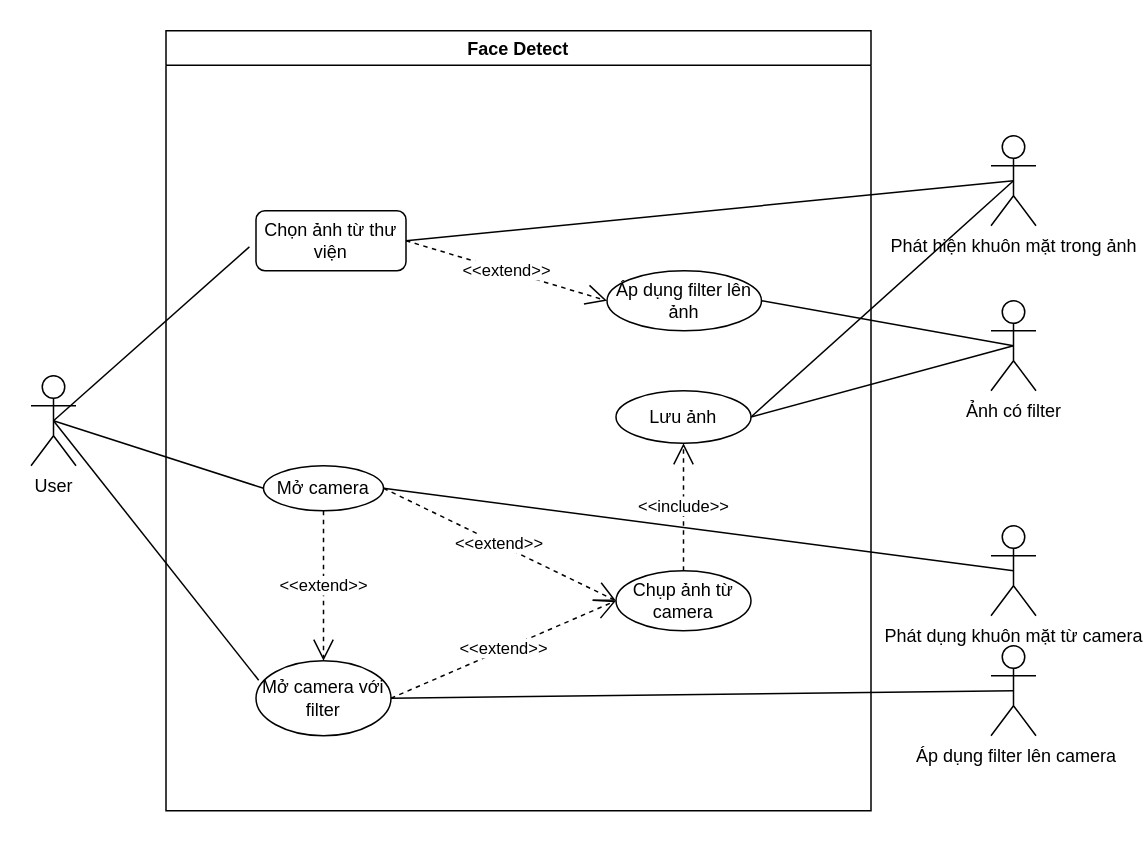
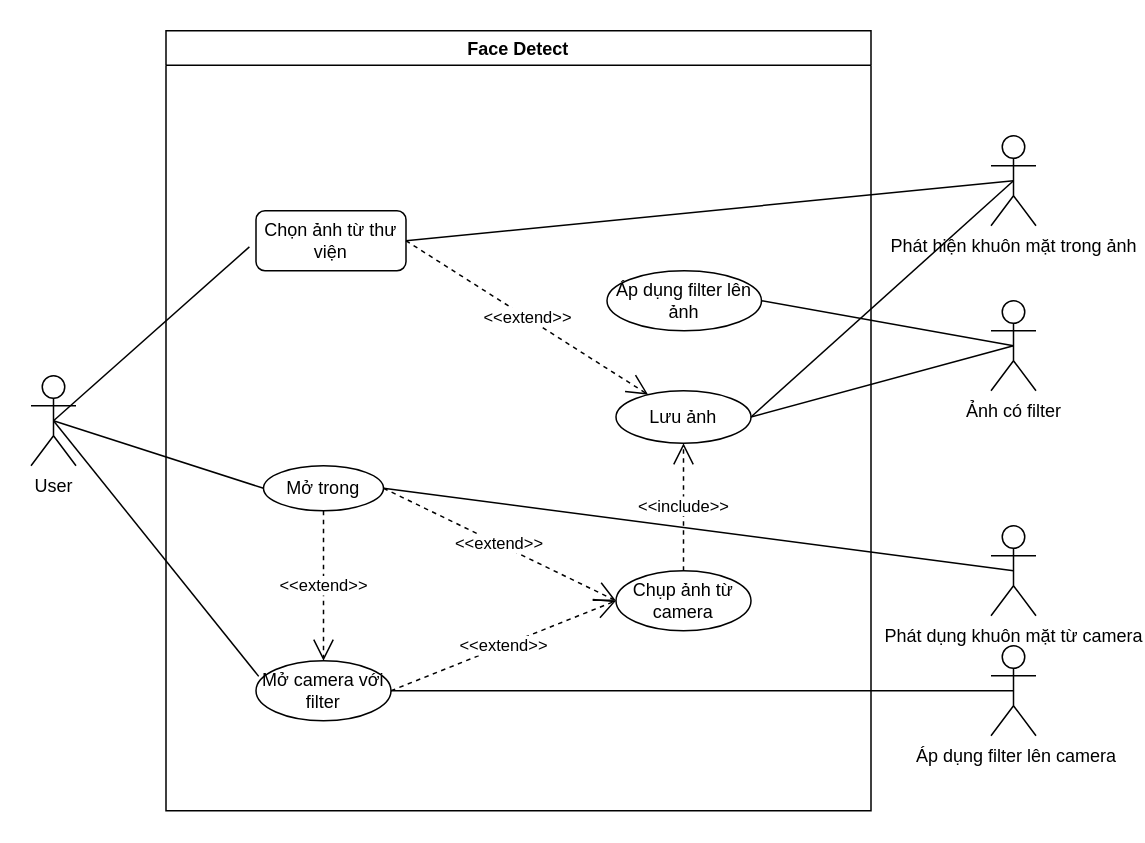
  <mxCell id="0" />
  <mxCell id="1" parent="0" />
  <mxCell id="2" value="User" style="shape=umlActor;verticalLabelPosition=bottom;verticalAlign=top;html=1;" parent="1" vertex="1"><mxGeometry x="20" y="250" width="30" height="60" as="geometry" /></mxCell>
  <mxCell id="3" value="Face Detect" style="swimlane;" parent="1" vertex="1"><mxGeometry x="110" y="20" width="470" height="520" as="geometry" /></mxCell>
  <mxCell id="4" value="Chọn ảnh từ thư viện" style="whiteSpace=wrap;html=1;align=center;rounded=1;" parent="3" vertex="1"><mxGeometry x="60" y="120" width="100" height="40" as="geometry" /></mxCell>
- <mxCell id="5" value="Mở camera" style="ellipse;whiteSpace=wrap;html=1;align=center;" parent="3" vertex="1"><mxGeometry x="65" y="290" width="80" height="30" as="geometry" /></mxCell>
- <mxCell id="6" value="Mở camera với filter" style="ellipse;whiteSpace=wrap;html=1;" vertex="1" parent="3"><mxGeometry x="60" y="420" width="90" height="50" as="geometry" /></mxCell>
+ <mxCell id="5" value="Mở trong" style="ellipse;whiteSpace=wrap;html=1;align=center;" parent="3" vertex="1"><mxGeometry x="65" y="290" width="80" height="30" as="geometry" /></mxCell>
+ <mxCell id="6" value="Mở camera với filter" style="ellipse;whiteSpace=wrap;html=1;" vertex="1" parent="3"><mxGeometry x="60" y="420" width="90" height="40" as="geometry" /></mxCell>
  <mxCell id="7" value="Áp dụng filter lên ảnh" style="ellipse;whiteSpace=wrap;html=1;" vertex="1" parent="3"><mxGeometry x="294" y="160" width="103" height="40" as="geometry" /></mxCell>
  <mxCell id="8" value="Chụp ảnh từ camera" style="ellipse;whiteSpace=wrap;html=1;" vertex="1" parent="3"><mxGeometry x="300" y="360" width="90" height="40" as="geometry" /></mxCell>
- <mxCell id="9" value="&amp;lt;&amp;lt;extend&amp;gt;&amp;gt;" style="endArrow=open;endSize=12;dashed=1;html=1;rounded=0;exitX=1;exitY=0.5;exitDx=0;exitDy=0;entryX=0;entryY=0.5;entryDx=0;entryDy=0;" edge="1" parent="3" source="4" target="7"><mxGeometry width="160" relative="1" as="geometry"><mxPoint x="174" y="139.5" as="sourcePoint" /><mxPoint x="334" y="139.5" as="targetPoint" /></mxGeometry></mxCell>
+ <mxCell id="9" value="&amp;lt;&amp;lt;extend&amp;gt;&amp;gt;" style="endArrow=open;endSize=12;dashed=1;html=1;rounded=0;exitX=1;exitY=0.5;exitDx=0;exitDy=0;" edge="1" parent="3" source="4" target="13"><mxGeometry width="160" relative="1" as="geometry"><mxPoint x="174" y="139.5" as="sourcePoint" /><mxPoint x="334" y="139.5" as="targetPoint" /></mxGeometry></mxCell>
  <mxCell id="10" value="&amp;lt;&amp;lt;extend&amp;gt;&amp;gt;" style="endArrow=open;endSize=12;dashed=1;html=1;rounded=0;exitX=0.5;exitY=1;exitDx=0;exitDy=0;entryX=0.5;entryY=0;entryDx=0;entryDy=0;" edge="1" parent="3" source="5" target="6"><mxGeometry width="160" relative="1" as="geometry"><mxPoint x="110" y="270" as="sourcePoint" /><mxPoint x="195" y="307" as="targetPoint" /></mxGeometry></mxCell>
  <mxCell id="11" value="&amp;lt;&amp;lt;extend&amp;gt;&amp;gt;" style="endArrow=open;endSize=12;dashed=1;html=1;rounded=0;exitX=1;exitY=0.5;exitDx=0;exitDy=0;entryX=0;entryY=0.5;entryDx=0;entryDy=0;" edge="1" parent="3" source="5" target="8"><mxGeometry width="160" relative="1" as="geometry"><mxPoint x="240" y="245" as="sourcePoint" /><mxPoint x="240" y="325" as="targetPoint" /></mxGeometry></mxCell>
  <mxCell id="12" value="&amp;lt;&amp;lt;extend&amp;gt;&amp;gt;" style="endArrow=open;endSize=12;dashed=1;html=1;rounded=0;exitX=1;exitY=0.5;exitDx=0;exitDy=0;entryX=0;entryY=0.5;entryDx=0;entryDy=0;" edge="1" parent="3" source="6" target="8"><mxGeometry width="160" relative="1" as="geometry"><mxPoint x="180" y="370" as="sourcePoint" /><mxPoint x="264" y="410" as="targetPoint" /></mxGeometry></mxCell>
  <mxCell id="13" value="Lưu ảnh" style="ellipse;whiteSpace=wrap;html=1;" vertex="1" parent="3"><mxGeometry x="300" y="240" width="90" height="35" as="geometry" /></mxCell>
  <mxCell id="14" value="&amp;lt;&amp;lt;include&amp;gt;&amp;gt;" style="endArrow=open;endSize=12;dashed=1;html=1;rounded=0;exitX=0.5;exitY=0;exitDx=0;exitDy=0;" edge="1" parent="3" source="8" target="13"><mxGeometry width="160" relative="1" as="geometry"><mxPoint x="294" y="350" as="sourcePoint" /><mxPoint x="350" y="310" as="targetPoint" /></mxGeometry></mxCell>
  <mxCell id="15" value="" style="endArrow=none;html=1;rounded=0;exitX=0.5;exitY=0.5;exitDx=0;exitDy=0;exitPerimeter=0;entryX=-0.044;entryY=0.602;entryDx=0;entryDy=0;entryPerimeter=0;" parent="1" source="2" target="4" edge="1"><mxGeometry relative="1" as="geometry"><mxPoint x="70" y="239.63" as="sourcePoint" /><mxPoint x="230" y="239.63" as="targetPoint" /></mxGeometry></mxCell>
  <mxCell id="16" value="" style="endArrow=none;html=1;rounded=0;exitX=0.5;exitY=0.5;exitDx=0;exitDy=0;exitPerimeter=0;entryX=0;entryY=0.5;entryDx=0;entryDy=0;" parent="1" source="2" target="5" edge="1"><mxGeometry relative="1" as="geometry"><mxPoint x="90" y="310" as="sourcePoint" /><mxPoint x="250" y="310" as="targetPoint" /></mxGeometry></mxCell>
  <mxCell id="17" value="Phát hiện khuôn mặt trong ảnh" style="shape=umlActor;verticalLabelPosition=bottom;verticalAlign=top;html=1;" parent="1" vertex="1"><mxGeometry x="660" y="90" width="30" height="60" as="geometry" /></mxCell>
  <mxCell id="18" value="Phát dụng khuôn mặt từ camera" style="shape=umlActor;verticalLabelPosition=bottom;verticalAlign=top;html=1;" parent="1" vertex="1"><mxGeometry x="660" y="350" width="30" height="60" as="geometry" /></mxCell>
  <mxCell id="19" value="" style="endArrow=none;html=1;rounded=0;entryX=0.02;entryY=0.26;entryDx=0;entryDy=0;entryPerimeter=0;exitX=0.5;exitY=0.5;exitDx=0;exitDy=0;exitPerimeter=0;" edge="1" parent="1" source="2" target="6"><mxGeometry relative="1" as="geometry"><mxPoint x="55" y="240" as="sourcePoint" /><mxPoint x="265" y="350" as="targetPoint" /></mxGeometry></mxCell>
  <mxCell id="20" value="Ảnh có filter" style="shape=umlActor;verticalLabelPosition=bottom;verticalAlign=top;html=1;" vertex="1" parent="1"><mxGeometry x="660" y="200" width="30" height="60" as="geometry" /></mxCell>
  <mxCell id="21" value="&amp;nbsp;Áp dụng filter lên camera" style="shape=umlActor;verticalLabelPosition=bottom;verticalAlign=top;html=1;" vertex="1" parent="1"><mxGeometry x="660" y="430" width="30" height="60" as="geometry" /></mxCell>
  <mxCell id="22" value="" style="endArrow=none;html=1;rounded=0;entryX=0.5;entryY=0.5;entryDx=0;entryDy=0;entryPerimeter=0;exitX=1;exitY=0.5;exitDx=0;exitDy=0;" edge="1" parent="1" source="4" target="17"><mxGeometry relative="1" as="geometry"><mxPoint x="313" y="140" as="sourcePoint" /><mxPoint x="423.5" y="64" as="targetPoint" /></mxGeometry></mxCell>
  <mxCell id="23" value="" style="endArrow=none;html=1;rounded=0;entryX=0.5;entryY=0.5;entryDx=0;entryDy=0;entryPerimeter=0;exitX=1;exitY=0.5;exitDx=0;exitDy=0;" edge="1" parent="1" source="7" target="20"><mxGeometry relative="1" as="geometry"><mxPoint x="537.5" y="200" as="sourcePoint" /><mxPoint x="952.5" y="100" as="targetPoint" /></mxGeometry></mxCell>
  <mxCell id="24" value="" style="endArrow=none;html=1;rounded=0;entryX=0.5;entryY=0.5;entryDx=0;entryDy=0;entryPerimeter=0;exitX=1;exitY=0.5;exitDx=0;exitDy=0;" edge="1" parent="1" source="13" target="20"><mxGeometry relative="1" as="geometry"><mxPoint x="537" y="260" as="sourcePoint" /><mxPoint x="695" y="210" as="targetPoint" /></mxGeometry></mxCell>
  <mxCell id="25" value="" style="endArrow=none;html=1;rounded=0;entryX=0.5;entryY=0.5;entryDx=0;entryDy=0;entryPerimeter=0;exitX=1;exitY=0.5;exitDx=0;exitDy=0;" edge="1" parent="1" source="13" target="17"><mxGeometry relative="1" as="geometry"><mxPoint x="530" y="278" as="sourcePoint" /><mxPoint x="695" y="230" as="targetPoint" /></mxGeometry></mxCell>
  <mxCell id="26" value="" style="endArrow=none;html=1;rounded=0;entryX=0.5;entryY=0.5;entryDx=0;entryDy=0;entryPerimeter=0;exitX=1;exitY=0.5;exitDx=0;exitDy=0;" edge="1" parent="1" source="5" target="18"><mxGeometry relative="1" as="geometry"><mxPoint x="520" y="372" as="sourcePoint" /><mxPoint x="685" y="257" as="targetPoint" /></mxGeometry></mxCell>
  <mxCell id="27" value="" style="endArrow=none;html=1;rounded=0;entryX=0.5;entryY=0.5;entryDx=0;entryDy=0;entryPerimeter=0;exitX=1;exitY=0.5;exitDx=0;exitDy=0;" edge="1" parent="1" source="6" target="21"><mxGeometry relative="1" as="geometry"><mxPoint x="220" y="465" as="sourcePoint" /><mxPoint x="650" y="440" as="targetPoint" /></mxGeometry></mxCell>
